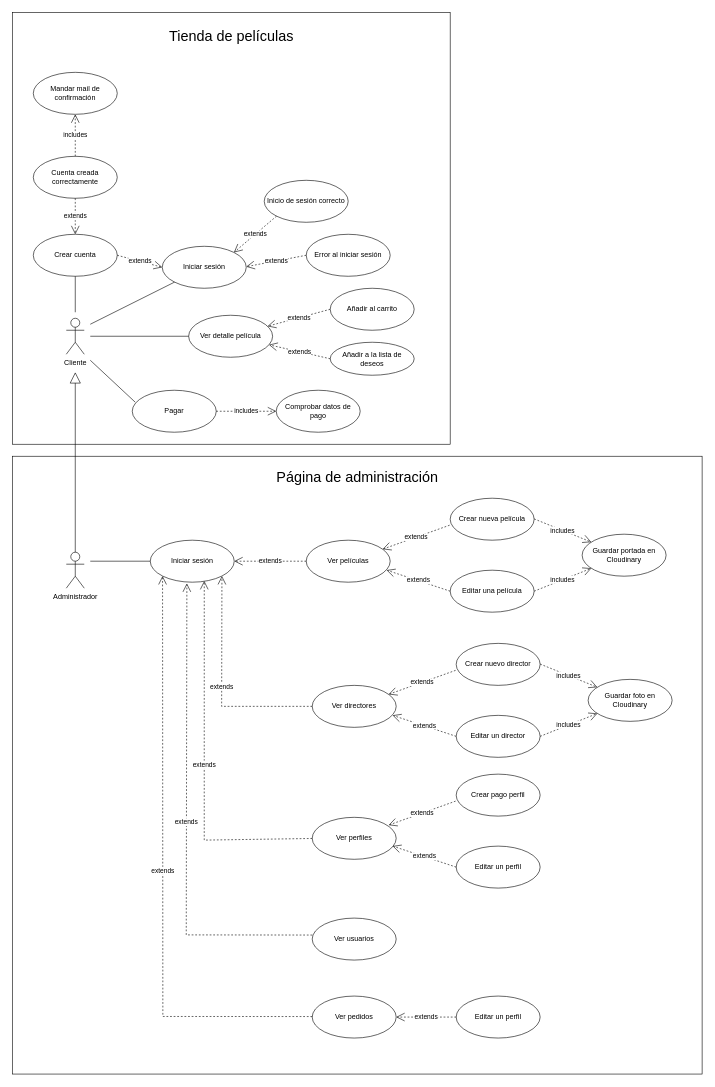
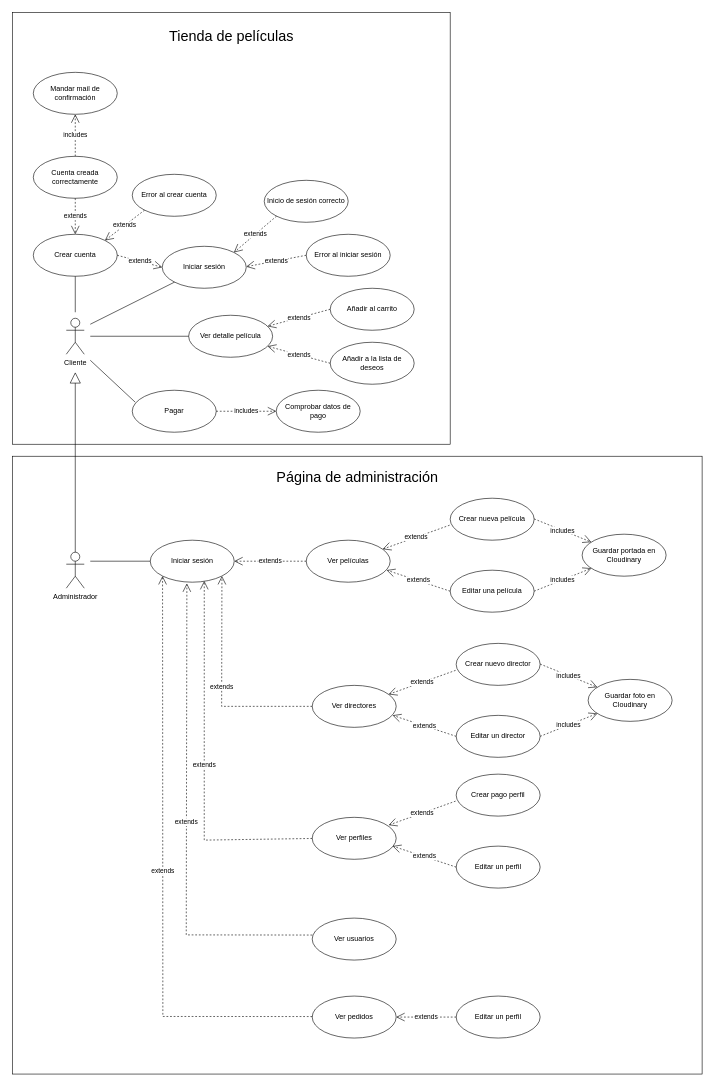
  <mxCell id="0" />
  <mxCell id="1" parent="0" />
  <mxCell id="2" value="" style="rounded=0;whiteSpace=wrap;html=1;" vertex="1" parent="1"><mxGeometry x="20" y="760" width="1150" height="1030" as="geometry" /></mxCell>
  <mxCell id="3" value="" style="rounded=0;whiteSpace=wrap;html=1;" vertex="1" parent="1"><mxGeometry x="20" y="20" width="730" height="720" as="geometry" /></mxCell>
  <mxCell id="4" value="Cliente" style="shape=umlActor;verticalLabelPosition=bottom;verticalAlign=top;html=1;" vertex="1" parent="1"><mxGeometry x="110" y="530" width="30" height="60" as="geometry" /></mxCell>
  <mxCell id="5" value="Administrador" style="shape=umlActor;verticalLabelPosition=bottom;verticalAlign=top;html=1;" vertex="1" parent="1"><mxGeometry x="110" y="920" width="30" height="60" as="geometry" /></mxCell>
  <mxCell id="6" value="extends" style="endArrow=open;endSize=12;dashed=1;html=1;rounded=0;exitX=0;exitY=0.5;exitDx=0;exitDy=0;" edge="1" parent="1" source="18" target="10"><mxGeometry width="160" relative="1" as="geometry"><mxPoint x="490" y="520" as="sourcePoint" /><mxPoint x="580" y="450" as="targetPoint" /></mxGeometry></mxCell>
  <mxCell id="7" value="" style="endArrow=block;endSize=16;endFill=0;html=1;rounded=0;exitX=0.5;exitY=0;exitDx=0;exitDy=0;exitPerimeter=0;" edge="1" parent="1" source="5"><mxGeometry width="160" relative="1" as="geometry"><mxPoint x="-20" y="640" as="sourcePoint" /><mxPoint x="125" y="620" as="targetPoint" /></mxGeometry></mxCell>
  <mxCell id="8" value="Iniciar sesión" style="ellipse;whiteSpace=wrap;html=1;" vertex="1" parent="1"><mxGeometry x="270" y="410" width="140" height="70" as="geometry" /></mxCell>
  <mxCell id="9" value="Crear cuenta" style="ellipse;whiteSpace=wrap;html=1;" vertex="1" parent="1"><mxGeometry x="55" y="390" width="140" height="70" as="geometry" /></mxCell>
  <mxCell id="10" value="Ver detalle película" style="ellipse;whiteSpace=wrap;html=1;" vertex="1" parent="1"><mxGeometry x="314" y="525" width="140" height="70" as="geometry" /></mxCell>
  <mxCell id="11" value="Pagar" style="ellipse;whiteSpace=wrap;html=1;" vertex="1" parent="1"><mxGeometry x="220" y="650" width="140" height="70" as="geometry" /></mxCell>
  <mxCell id="12" value="Comprobar datos de pago" style="ellipse;whiteSpace=wrap;html=1;" vertex="1" parent="1"><mxGeometry x="460" y="650" width="140" height="70" as="geometry" /></mxCell>
  <mxCell id="13" value="" style="endArrow=none;html=1;rounded=0;entryX=0;entryY=0.5;entryDx=0;entryDy=0;" edge="1" parent="1" target="10"><mxGeometry width="50" height="50" relative="1" as="geometry"><mxPoint x="150" y="560" as="sourcePoint" /><mxPoint x="310" y="530" as="targetPoint" /></mxGeometry></mxCell>
  <mxCell id="14" value="" style="endArrow=none;html=1;rounded=0;entryX=0;entryY=1;entryDx=0;entryDy=0;" edge="1" parent="1" target="8"><mxGeometry width="50" height="50" relative="1" as="geometry"><mxPoint x="150" y="540" as="sourcePoint" /><mxPoint x="330" y="585" as="targetPoint" /></mxGeometry></mxCell>
  <mxCell id="15" value="" style="endArrow=none;html=1;rounded=0;entryX=0.5;entryY=1;entryDx=0;entryDy=0;" edge="1" parent="1" target="9"><mxGeometry width="50" height="50" relative="1" as="geometry"><mxPoint x="125" y="520" as="sourcePoint" /><mxPoint x="250.503" y="519.749" as="targetPoint" /></mxGeometry></mxCell>
  <mxCell id="16" value="" style="endArrow=none;html=1;rounded=0;entryX=0.036;entryY=0.286;entryDx=0;entryDy=0;entryPerimeter=0;" edge="1" parent="1" target="11"><mxGeometry width="50" height="50" relative="1" as="geometry"><mxPoint x="150" y="600" as="sourcePoint" /><mxPoint x="310" y="730" as="targetPoint" /></mxGeometry></mxCell>
  <mxCell id="17" value="includes" style="endArrow=open;endSize=12;dashed=1;html=1;rounded=0;exitX=1;exitY=0.5;exitDx=0;exitDy=0;entryX=0;entryY=0.5;entryDx=0;entryDy=0;" edge="1" parent="1" source="11" target="12"><mxGeometry width="160" relative="1" as="geometry"><mxPoint x="384" y="930" as="sourcePoint" /><mxPoint x="474" y="860" as="targetPoint" /></mxGeometry></mxCell>
  <mxCell id="18" value="Añadir al carrito" style="ellipse;whiteSpace=wrap;html=1;" vertex="1" parent="1"><mxGeometry x="550" y="480" width="140" height="70" as="geometry" /></mxCell>
  <mxCell id="19" value="extends" style="endArrow=open;endSize=12;dashed=1;html=1;rounded=0;exitX=1;exitY=0.5;exitDx=0;exitDy=0;entryX=0;entryY=0.5;entryDx=0;entryDy=0;" edge="1" parent="1" source="9" target="8"><mxGeometry width="160" relative="1" as="geometry"><mxPoint x="580" y="570" as="sourcePoint" /><mxPoint x="250" y="460" as="targetPoint" /></mxGeometry></mxCell>
  <mxCell id="20" value="Iniciar sesión" style="ellipse;whiteSpace=wrap;html=1;" vertex="1" parent="1"><mxGeometry x="250" y="900" width="140" height="70" as="geometry" /></mxCell>
  <mxCell id="21" value="" style="endArrow=none;html=1;rounded=0;entryX=0;entryY=0.5;entryDx=0;entryDy=0;" edge="1" parent="1" target="20"><mxGeometry width="50" height="50" relative="1" as="geometry"><mxPoint x="150" y="935" as="sourcePoint" /><mxPoint x="225.04" y="920" as="targetPoint" /></mxGeometry></mxCell>
  <mxCell id="22" value="Ver películas" style="ellipse;whiteSpace=wrap;html=1;" vertex="1" parent="1"><mxGeometry x="510" y="900" width="140" height="70" as="geometry" /></mxCell>
  <mxCell id="23" value="Crear nueva película" style="ellipse;whiteSpace=wrap;html=1;" vertex="1" parent="1"><mxGeometry x="750" y="830" width="140" height="70" as="geometry" /></mxCell>
  <mxCell id="24" value="Editar una película" style="ellipse;whiteSpace=wrap;html=1;" vertex="1" parent="1"><mxGeometry x="750" y="950" width="140" height="70" as="geometry" /></mxCell>
  <mxCell id="25" value="extends" style="endArrow=open;endSize=12;dashed=1;html=1;rounded=0;exitX=-0.007;exitY=0.643;exitDx=0;exitDy=0;exitPerimeter=0;" edge="1" parent="1" source="23" target="22"><mxGeometry width="160" relative="1" as="geometry"><mxPoint x="717" y="874.5" as="sourcePoint" /><mxPoint x="601" y="874.5" as="targetPoint" /></mxGeometry></mxCell>
  <mxCell id="26" value="extends" style="endArrow=open;endSize=12;dashed=1;html=1;rounded=0;exitX=0;exitY=0.5;exitDx=0;exitDy=0;entryX=0.957;entryY=0.714;entryDx=0;entryDy=0;entryPerimeter=0;" edge="1" parent="1" source="24" target="22"><mxGeometry width="160" relative="1" as="geometry"><mxPoint x="759.02" y="885.01" as="sourcePoint" /><mxPoint x="647.394" y="924.963" as="targetPoint" /></mxGeometry></mxCell>
  <mxCell id="27" value="Guardar portada en Cloudinary" style="ellipse;whiteSpace=wrap;html=1;" vertex="1" parent="1"><mxGeometry x="970" y="890" width="140" height="70" as="geometry" /></mxCell>
  <mxCell id="28" value="includes" style="endArrow=open;endSize=12;dashed=1;html=1;rounded=0;exitX=1;exitY=0.5;exitDx=0;exitDy=0;" edge="1" parent="1" target="27"><mxGeometry width="160" relative="1" as="geometry"><mxPoint x="890" y="864.5" as="sourcePoint" /><mxPoint x="990" y="864.5" as="targetPoint" /></mxGeometry></mxCell>
  <mxCell id="29" value="includes" style="endArrow=open;endSize=12;dashed=1;html=1;rounded=0;exitX=1;exitY=0.5;exitDx=0;exitDy=0;" edge="1" parent="1" source="24" target="27"><mxGeometry width="160" relative="1" as="geometry"><mxPoint x="920" y="1010" as="sourcePoint" /><mxPoint x="1015.339" y="1048.636" as="targetPoint" /></mxGeometry></mxCell>
  <mxCell id="30" value="extends" style="endArrow=open;endSize=12;dashed=1;html=1;rounded=0;exitX=0;exitY=0.5;exitDx=0;exitDy=0;entryX=1;entryY=0.5;entryDx=0;entryDy=0;" edge="1" parent="1" source="22" target="20"><mxGeometry width="160" relative="1" as="geometry"><mxPoint x="699.02" y="885.01" as="sourcePoint" /><mxPoint x="587.394" y="924.963" as="targetPoint" /></mxGeometry></mxCell>
  <mxCell id="31" value="Ver directores" style="ellipse;whiteSpace=wrap;html=1;" vertex="1" parent="1"><mxGeometry x="520" y="1142" width="140" height="70" as="geometry" /></mxCell>
  <mxCell id="32" value="Crear nuevo director" style="ellipse;whiteSpace=wrap;html=1;" vertex="1" parent="1"><mxGeometry x="760" y="1072" width="140" height="70" as="geometry" /></mxCell>
  <mxCell id="33" value="Editar un director" style="ellipse;whiteSpace=wrap;html=1;" vertex="1" parent="1"><mxGeometry x="760" y="1192" width="140" height="70" as="geometry" /></mxCell>
  <mxCell id="34" value="extends" style="endArrow=open;endSize=12;dashed=1;html=1;rounded=0;exitX=-0.007;exitY=0.643;exitDx=0;exitDy=0;exitPerimeter=0;" edge="1" parent="1" source="32" target="31"><mxGeometry width="160" relative="1" as="geometry"><mxPoint x="727" y="1116.5" as="sourcePoint" /><mxPoint x="611" y="1116.5" as="targetPoint" /></mxGeometry></mxCell>
  <mxCell id="35" value="extends" style="endArrow=open;endSize=12;dashed=1;html=1;rounded=0;exitX=0;exitY=0.5;exitDx=0;exitDy=0;entryX=0.957;entryY=0.714;entryDx=0;entryDy=0;entryPerimeter=0;" edge="1" parent="1" source="33" target="31"><mxGeometry width="160" relative="1" as="geometry"><mxPoint x="769.02" y="1127.01" as="sourcePoint" /><mxPoint x="657.394" y="1166.963" as="targetPoint" /></mxGeometry></mxCell>
  <mxCell id="36" value="Guardar foto en Cloudinary" style="ellipse;whiteSpace=wrap;html=1;" vertex="1" parent="1"><mxGeometry x="980" y="1132" width="140" height="70" as="geometry" /></mxCell>
  <mxCell id="37" value="includes" style="endArrow=open;endSize=12;dashed=1;html=1;rounded=0;exitX=1;exitY=0.5;exitDx=0;exitDy=0;" edge="1" parent="1" target="36"><mxGeometry width="160" relative="1" as="geometry"><mxPoint x="900" y="1106.5" as="sourcePoint" /><mxPoint x="1000" y="1106.5" as="targetPoint" /></mxGeometry></mxCell>
  <mxCell id="38" value="includes" style="endArrow=open;endSize=12;dashed=1;html=1;rounded=0;exitX=1;exitY=0.5;exitDx=0;exitDy=0;" edge="1" parent="1" source="33" target="36"><mxGeometry width="160" relative="1" as="geometry"><mxPoint x="930" y="1252" as="sourcePoint" /><mxPoint x="1025.339" y="1290.636" as="targetPoint" /></mxGeometry></mxCell>
  <mxCell id="39" value="extends" style="endArrow=open;endSize=12;dashed=1;html=1;rounded=0;exitX=0;exitY=0.5;exitDx=0;exitDy=0;entryX=1;entryY=1;entryDx=0;entryDy=0;" edge="1" parent="1" source="31" target="20"><mxGeometry width="160" relative="1" as="geometry"><mxPoint x="520" y="945" as="sourcePoint" /><mxPoint x="400" y="945" as="targetPoint" /><Array as="points"><mxPoint x="369" y="1177" /></Array></mxGeometry></mxCell>
  <mxCell id="40" value="Ver perfiles" style="ellipse;whiteSpace=wrap;html=1;" vertex="1" parent="1"><mxGeometry x="520" y="1362" width="140" height="70" as="geometry" /></mxCell>
  <mxCell id="41" value="Ver usuarios" style="ellipse;whiteSpace=wrap;html=1;" vertex="1" parent="1"><mxGeometry x="520" y="1530" width="140" height="70" as="geometry" /></mxCell>
  <mxCell id="42" value="Ver pedidos" style="ellipse;whiteSpace=wrap;html=1;" vertex="1" parent="1"><mxGeometry x="520" y="1660" width="140" height="70" as="geometry" /></mxCell>
  <mxCell id="43" value="Crear pago perfil" style="ellipse;whiteSpace=wrap;html=1;" vertex="1" parent="1"><mxGeometry x="760" y="1290" width="140" height="70" as="geometry" /></mxCell>
  <mxCell id="44" value="Editar un perfil" style="ellipse;whiteSpace=wrap;html=1;" vertex="1" parent="1"><mxGeometry x="760" y="1410" width="140" height="70" as="geometry" /></mxCell>
  <mxCell id="45" value="extends" style="endArrow=open;endSize=12;dashed=1;html=1;rounded=0;exitX=-0.007;exitY=0.643;exitDx=0;exitDy=0;exitPerimeter=0;" edge="1" parent="1" source="43"><mxGeometry width="160" relative="1" as="geometry"><mxPoint x="727" y="1334.5" as="sourcePoint" /><mxPoint x="647.394" y="1374.963" as="targetPoint" /></mxGeometry></mxCell>
  <mxCell id="46" value="extends" style="endArrow=open;endSize=12;dashed=1;html=1;rounded=0;exitX=0;exitY=0.5;exitDx=0;exitDy=0;entryX=0.957;entryY=0.714;entryDx=0;entryDy=0;entryPerimeter=0;" edge="1" parent="1" source="44"><mxGeometry width="160" relative="1" as="geometry"><mxPoint x="769.02" y="1345.01" as="sourcePoint" /><mxPoint x="653.98" y="1409.98" as="targetPoint" /></mxGeometry></mxCell>
  <mxCell id="47" value="Editar un perfil" style="ellipse;whiteSpace=wrap;html=1;" vertex="1" parent="1"><mxGeometry x="760" y="1660" width="140" height="70" as="geometry" /></mxCell>
  <mxCell id="48" value="extends" style="endArrow=open;endSize=12;dashed=1;html=1;rounded=0;exitX=0;exitY=0.5;exitDx=0;exitDy=0;entryX=1;entryY=0.5;entryDx=0;entryDy=0;" edge="1" parent="1" source="47" target="42"><mxGeometry width="160" relative="1" as="geometry"><mxPoint x="759.02" y="1595.01" as="sourcePoint" /><mxPoint x="643.98" y="1659.98" as="targetPoint" /></mxGeometry></mxCell>
  <mxCell id="49" value="extends" style="endArrow=open;endSize=12;dashed=1;html=1;rounded=0;exitX=0;exitY=0.5;exitDx=0;exitDy=0;entryX=0.643;entryY=0.971;entryDx=0;entryDy=0;entryPerimeter=0;" edge="1" parent="1" target="20"><mxGeometry width="160" relative="1" as="geometry"><mxPoint x="520" y="1397.25" as="sourcePoint" /><mxPoint x="369.497" y="1179.999" as="targetPoint" /><Array as="points"><mxPoint x="340" y="1400" /></Array></mxGeometry></mxCell>
  <mxCell id="50" value="extends" style="endArrow=open;endSize=12;dashed=1;html=1;rounded=0;exitX=0;exitY=0.5;exitDx=0;exitDy=0;entryX=0.436;entryY=1.029;entryDx=0;entryDy=0;entryPerimeter=0;" edge="1" parent="1" target="20"><mxGeometry width="160" relative="1" as="geometry"><mxPoint x="520" y="1558.27" as="sourcePoint" /><mxPoint x="310" y="980" as="targetPoint" /><Array as="points"><mxPoint x="310" y="1558" /></Array></mxGeometry></mxCell>
  <mxCell id="51" value="extends" style="endArrow=open;endSize=12;dashed=1;html=1;rounded=0;exitX=0;exitY=0.5;exitDx=0;exitDy=0;entryX=0;entryY=1;entryDx=0;entryDy=0;" edge="1" parent="1" target="20"><mxGeometry width="160" relative="1" as="geometry"><mxPoint x="520" y="1694.14" as="sourcePoint" /><mxPoint x="250" y="1010" as="targetPoint" /><Array as="points"><mxPoint x="271" y="1694" /></Array></mxGeometry></mxCell>
  <mxCell id="52" value="&lt;font style=&quot;font-size: 24px;&quot;&gt;Tienda de películas&lt;/font&gt;" style="text;html=1;strokeColor=none;fillColor=none;align=center;verticalAlign=middle;whiteSpace=wrap;rounded=0;" vertex="1" parent="1"><mxGeometry x="257.5" y="46" width="255" height="30" as="geometry" /></mxCell>
  <mxCell id="53" value="&lt;font style=&quot;font-size: 24px;&quot;&gt;Página de administración&lt;/font&gt;" style="text;html=1;strokeColor=none;fillColor=none;align=center;verticalAlign=middle;whiteSpace=wrap;rounded=0;" vertex="1" parent="1"><mxGeometry x="433.75" y="780" width="322.5" height="30" as="geometry" /></mxCell>
  <mxCell id="54" value="Mandar mail de confirmación" style="ellipse;whiteSpace=wrap;html=1;" vertex="1" parent="1"><mxGeometry x="55" y="120" width="140" height="70" as="geometry" /></mxCell>
  <mxCell id="55" value="Inicio de sesión correcto" style="ellipse;whiteSpace=wrap;html=1;" vertex="1" parent="1"><mxGeometry x="440" y="300" width="140" height="70" as="geometry" /></mxCell>
  <mxCell id="56" value="Error al iniciar sesión" style="ellipse;whiteSpace=wrap;html=1;" vertex="1" parent="1"><mxGeometry x="510" y="390" width="140" height="70" as="geometry" /></mxCell>
  <mxCell id="57" value="extends" style="endArrow=open;endSize=12;dashed=1;html=1;rounded=0;exitX=0;exitY=0.5;exitDx=0;exitDy=0;" edge="1" parent="1" source="56"><mxGeometry width="160" relative="1" as="geometry"><mxPoint x="510" y="444" as="sourcePoint" /><mxPoint x="410" y="444" as="targetPoint" /></mxGeometry></mxCell>
  <mxCell id="58" value="extends" style="endArrow=open;endSize=12;dashed=1;html=1;rounded=0;exitX=0;exitY=1;exitDx=0;exitDy=0;entryX=1;entryY=0;entryDx=0;entryDy=0;" edge="1" parent="1" source="55" target="8"><mxGeometry width="160" relative="1" as="geometry"><mxPoint x="520" y="454" as="sourcePoint" /><mxPoint x="420" y="454" as="targetPoint" /></mxGeometry></mxCell>
  <mxCell id="59" value="Cuenta creada correctamente" style="ellipse;whiteSpace=wrap;html=1;" vertex="1" parent="1"><mxGeometry x="55" y="260" width="140" height="70" as="geometry" /></mxCell>
+ <mxCell id="60" value="Error al crear cuenta" style="ellipse;whiteSpace=wrap;html=1;" vertex="1" parent="1"><mxGeometry x="220" y="290" width="140" height="70" as="geometry" /></mxCell>
+ <mxCell id="61" value="extends" style="endArrow=open;endSize=12;dashed=1;html=1;rounded=0;exitX=0;exitY=1;exitDx=0;exitDy=0;entryX=1;entryY=0;entryDx=0;entryDy=0;" edge="1" parent="1" source="60" target="9"><mxGeometry width="160" relative="1" as="geometry"><mxPoint x="470.108" y="369.55" as="sourcePoint" /><mxPoint x="399.892" y="430.45" as="targetPoint" /></mxGeometry></mxCell>
  <mxCell id="62" value="extends" style="endArrow=open;endSize=12;dashed=1;html=1;rounded=0;exitX=0.5;exitY=1;exitDx=0;exitDy=0;" edge="1" parent="1" source="59" target="9"><mxGeometry width="160" relative="1" as="geometry"><mxPoint x="250.108" y="359.55" as="sourcePoint" /><mxPoint x="184.892" y="410.45" as="targetPoint" /></mxGeometry></mxCell>
  <mxCell id="63" value="includes" style="endArrow=open;endSize=12;dashed=1;html=1;rounded=0;exitX=0.5;exitY=0;exitDx=0;exitDy=0;" edge="1" parent="1" source="59" target="54"><mxGeometry width="160" relative="1" as="geometry"><mxPoint x="370" y="685" as="sourcePoint" /><mxPoint x="470" y="685" as="targetPoint" /></mxGeometry></mxCell>
- <mxCell id="64" value="Añadir a la lista de deseos" style="ellipse;whiteSpace=wrap;html=1;" vertex="1" parent="1"><mxGeometry x="550" y="570" width="140" height="55" as="geometry" /></mxCell>
+ <mxCell id="64" value="Añadir a la lista de deseos" style="ellipse;whiteSpace=wrap;html=1;" vertex="1" parent="1"><mxGeometry x="550" y="570" width="140" height="70" as="geometry" /></mxCell>
  <mxCell id="65" value="extends" style="endArrow=open;endSize=12;dashed=1;html=1;rounded=0;exitX=0;exitY=0.5;exitDx=0;exitDy=0;" edge="1" parent="1" source="64" target="10"><mxGeometry width="160" relative="1" as="geometry"><mxPoint x="560" y="535" as="sourcePoint" /><mxPoint x="464" y="570" as="targetPoint" /></mxGeometry></mxCell>
